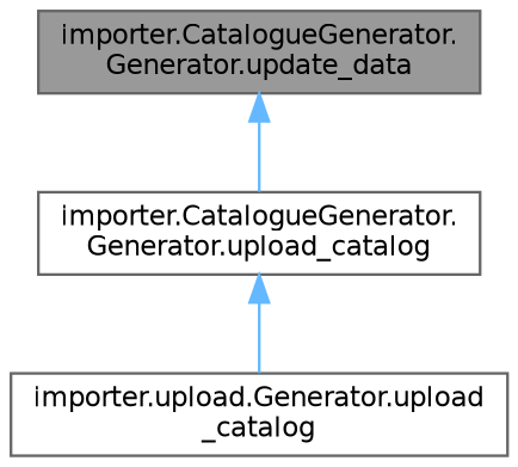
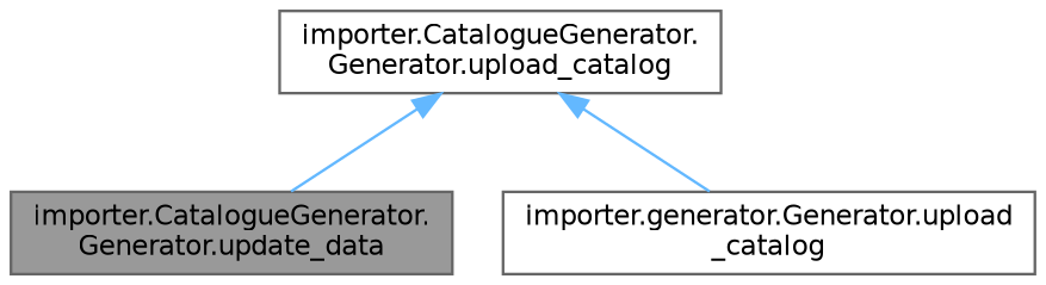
  digraph {
    rankdir=TB
    node [color=grey40 fillcolor=white fontname=Helvetica fontsize=10 shape=box style=filled]
    edge [color=steelblue1 dir=back fontname=Helvetica fontsize=10 labelfontname=Helvetica labelfontsize=10 style=solid]
    n1 [color=gray40 fillcolor=grey60 fontcolor=black height=0.2 label="importer.CatalogueGenerator.\lGenerator.update_data" width=0.4]
    n2 [height=0.2 label="importer.CatalogueGenerator.\lGenerator.upload_catalog" width=0.4]
-   n3 [height=0.2 label="importer.upload.Generator.upload\l_catalog" width=0.4]
-   n1 -> n2
+   n3 [height=0.2 label="importer.generator.Generator.upload\l_catalog" width=0.4]
+   n2 -> n1
    n2 -> n3
  }
